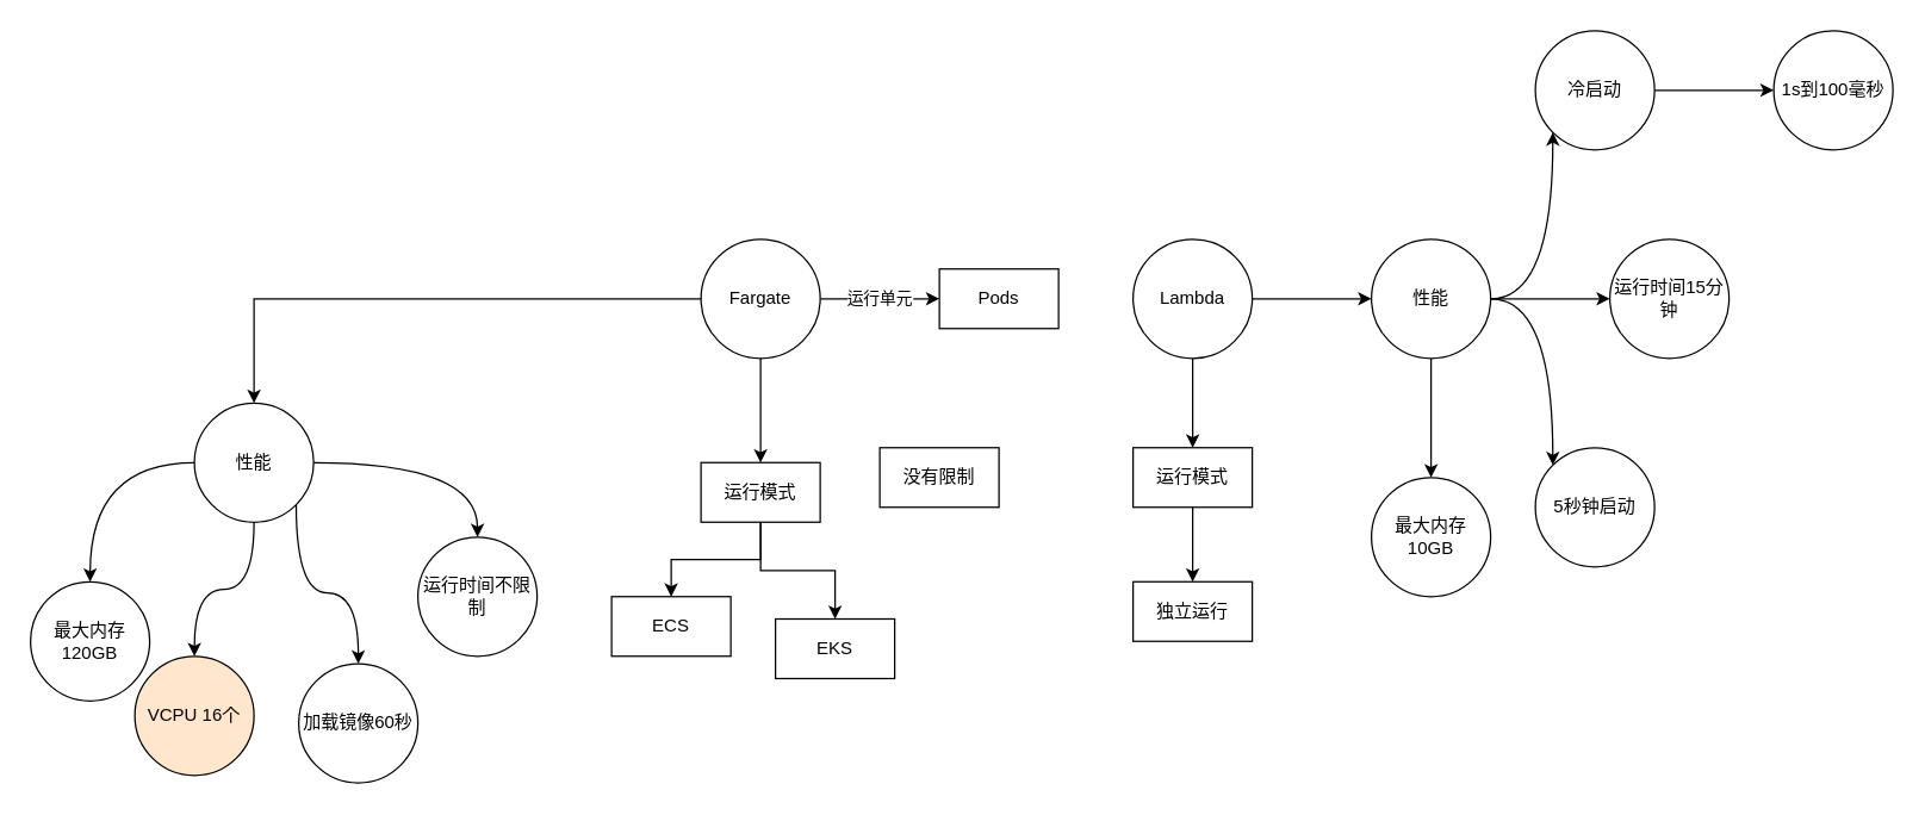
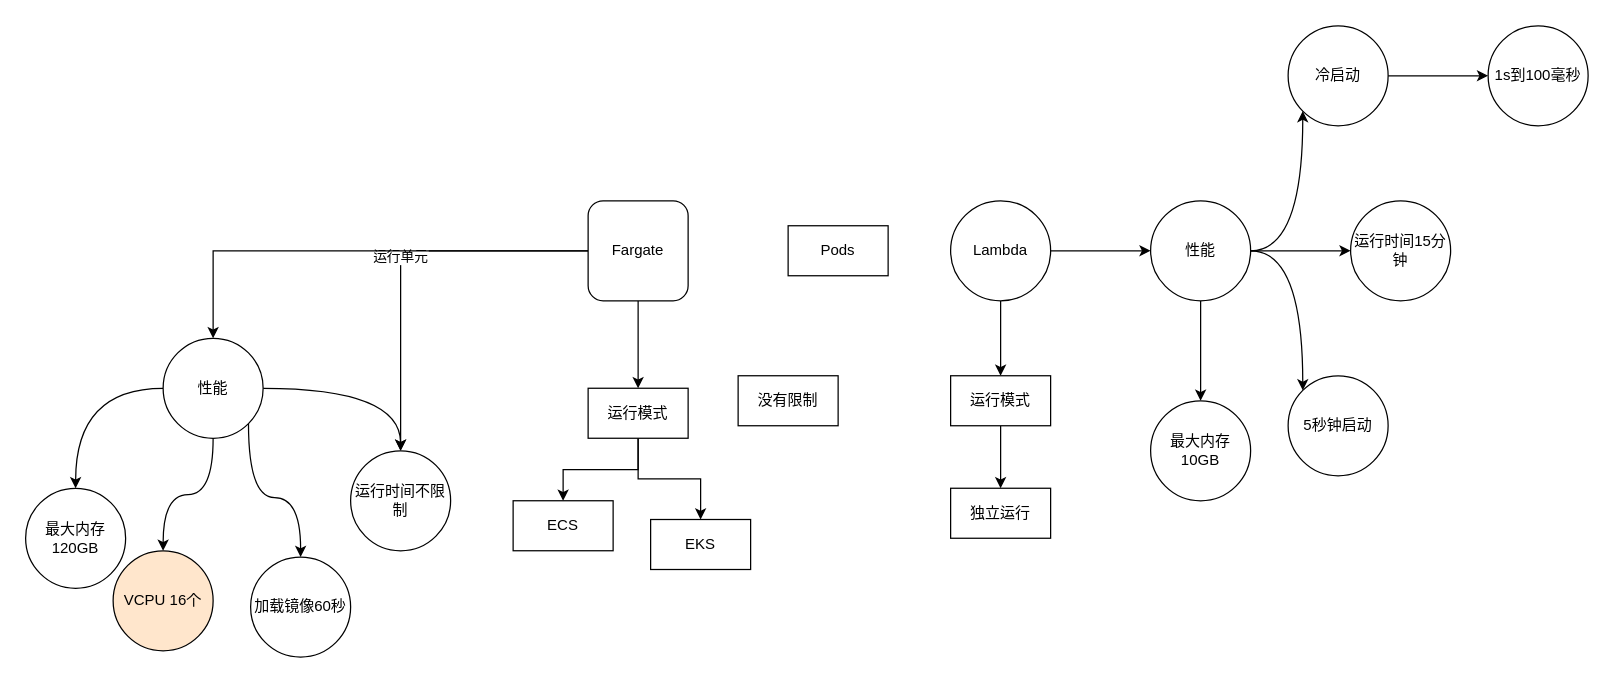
  <mxCell id="0" />
  <mxCell id="1" parent="0" />
  <mxCell id="2" value="" style="edgeStyle=orthogonalEdgeStyle;rounded=0;orthogonalLoop=1;jettySize=auto;html=1;" edge="1" parent="1" source="5" target="11"><mxGeometry relative="1" as="geometry" /></mxCell>
- <mxCell id="3" value="运行单元" style="edgeStyle=orthogonalEdgeStyle;rounded=0;orthogonalLoop=1;jettySize=auto;html=1;entryX=0;entryY=0.5;entryDx=0;entryDy=0;" edge="1" parent="1" source="5" target="17"><mxGeometry relative="1" as="geometry" /></mxCell>
+ <mxCell id="3" value="运行单元" style="edgeStyle=orthogonalEdgeStyle;rounded=0;orthogonalLoop=1;jettySize=auto;html=1;" edge="1" parent="1" source="5" target="33"><mxGeometry relative="1" as="geometry" /></mxCell>
  <mxCell id="4" style="edgeStyle=orthogonalEdgeStyle;rounded=0;orthogonalLoop=1;jettySize=auto;html=1;" edge="1" parent="1" source="5" target="31"><mxGeometry relative="1" as="geometry" /></mxCell>
- <mxCell id="5" value="Fargate" style="ellipse;whiteSpace=wrap;html=1;" vertex="1" parent="1"><mxGeometry x="470" y="160" width="80" height="80" as="geometry" /></mxCell>
+ <mxCell id="5" value="Fargate" style="whiteSpace=wrap;html=1;rounded=1;" vertex="1" parent="1"><mxGeometry x="470" y="160" width="80" height="80" as="geometry" /></mxCell>
  <mxCell id="6" value="" style="edgeStyle=orthogonalEdgeStyle;rounded=0;orthogonalLoop=1;jettySize=auto;html=1;" edge="1" parent="1" source="8" target="15"><mxGeometry relative="1" as="geometry" /></mxCell>
  <mxCell id="7" value="" style="edgeStyle=orthogonalEdgeStyle;rounded=0;orthogonalLoop=1;jettySize=auto;html=1;" edge="1" parent="1" source="8" target="23"><mxGeometry relative="1" as="geometry" /></mxCell>
  <mxCell id="8" value="Lambda" style="ellipse;whiteSpace=wrap;html=1;" vertex="1" parent="1"><mxGeometry x="760" y="160" width="80" height="80" as="geometry" /></mxCell>
  <mxCell id="9" style="edgeStyle=orthogonalEdgeStyle;rounded=0;orthogonalLoop=1;jettySize=auto;html=1;" edge="1" parent="1" source="11" target="12"><mxGeometry relative="1" as="geometry" /></mxCell>
  <mxCell id="10" style="edgeStyle=orthogonalEdgeStyle;rounded=0;orthogonalLoop=1;jettySize=auto;html=1;entryX=0.5;entryY=0;entryDx=0;entryDy=0;" edge="1" parent="1" source="11" target="13"><mxGeometry relative="1" as="geometry" /></mxCell>
  <mxCell id="11" value="运行模式" style="whiteSpace=wrap;html=1;" vertex="1" parent="1"><mxGeometry x="470" y="310" width="80" height="40" as="geometry" /></mxCell>
  <mxCell id="12" value="ECS" style="whiteSpace=wrap;html=1;" vertex="1" parent="1"><mxGeometry x="410" y="400" width="80" height="40" as="geometry" /></mxCell>
  <mxCell id="13" value="EKS" style="whiteSpace=wrap;html=1;" vertex="1" parent="1"><mxGeometry x="520" y="415" width="80" height="40" as="geometry" /></mxCell>
  <mxCell id="14" value="" style="edgeStyle=orthogonalEdgeStyle;rounded=0;orthogonalLoop=1;jettySize=auto;html=1;" edge="1" parent="1" source="15" target="16"><mxGeometry relative="1" as="geometry" /></mxCell>
  <mxCell id="15" value="运行模式" style="whiteSpace=wrap;html=1;" vertex="1" parent="1"><mxGeometry x="760" y="300" width="80" height="40" as="geometry" /></mxCell>
  <mxCell id="16" value="独立运行" style="whiteSpace=wrap;html=1;" vertex="1" parent="1"><mxGeometry x="760" y="390" width="80" height="40" as="geometry" /></mxCell>
  <mxCell id="17" value="Pods" style="whiteSpace=wrap;html=1;" vertex="1" parent="1"><mxGeometry x="630" y="180" width="80" height="40" as="geometry" /></mxCell>
  <mxCell id="18" value="没有限制" style="whiteSpace=wrap;html=1;" vertex="1" parent="1"><mxGeometry x="590" y="300" width="80" height="40" as="geometry" /></mxCell>
  <mxCell id="19" value="" style="edgeStyle=orthogonalEdgeStyle;rounded=0;orthogonalLoop=1;jettySize=auto;html=1;" edge="1" parent="1" source="23" target="24"><mxGeometry relative="1" as="geometry" /></mxCell>
  <mxCell id="20" value="" style="edgeStyle=orthogonalEdgeStyle;rounded=0;orthogonalLoop=1;jettySize=auto;html=1;" edge="1" parent="1" source="23" target="25"><mxGeometry relative="1" as="geometry" /></mxCell>
  <mxCell id="21" style="edgeStyle=orthogonalEdgeStyle;rounded=0;orthogonalLoop=1;jettySize=auto;html=1;entryX=0;entryY=0;entryDx=0;entryDy=0;curved=1;" edge="1" parent="1" source="23" target="26"><mxGeometry relative="1" as="geometry" /></mxCell>
  <mxCell id="22" style="edgeStyle=orthogonalEdgeStyle;rounded=0;orthogonalLoop=1;jettySize=auto;html=1;entryX=0;entryY=1;entryDx=0;entryDy=0;curved=1;" edge="1" parent="1" source="23" target="37"><mxGeometry relative="1" as="geometry" /></mxCell>
  <mxCell id="23" value="性能&lt;br&gt;" style="ellipse;whiteSpace=wrap;html=1;" vertex="1" parent="1"><mxGeometry x="920" y="160" width="80" height="80" as="geometry" /></mxCell>
  <mxCell id="24" value="最大内存10GB" style="ellipse;whiteSpace=wrap;html=1;" vertex="1" parent="1"><mxGeometry x="920" y="320" width="80" height="80" as="geometry" /></mxCell>
  <mxCell id="25" value="运行时间15分钟" style="ellipse;whiteSpace=wrap;html=1;" vertex="1" parent="1"><mxGeometry x="1080" y="160" width="80" height="80" as="geometry" /></mxCell>
  <mxCell id="26" value="5秒钟启动" style="ellipse;whiteSpace=wrap;html=1;" vertex="1" parent="1"><mxGeometry x="1030" y="300" width="80" height="80" as="geometry" /></mxCell>
  <mxCell id="27" value="" style="edgeStyle=orthogonalEdgeStyle;rounded=0;orthogonalLoop=1;jettySize=auto;html=1;curved=1;" edge="1" parent="1" source="31" target="32"><mxGeometry relative="1" as="geometry" /></mxCell>
  <mxCell id="28" value="" style="edgeStyle=orthogonalEdgeStyle;rounded=0;orthogonalLoop=1;jettySize=auto;html=1;curved=1;" edge="1" parent="1" source="31" target="33"><mxGeometry relative="1" as="geometry" /></mxCell>
  <mxCell id="29" style="edgeStyle=orthogonalEdgeStyle;rounded=0;orthogonalLoop=1;jettySize=auto;html=1;entryX=0.5;entryY=0;entryDx=0;entryDy=0;curved=1;" edge="1" parent="1" source="31" target="34"><mxGeometry relative="1" as="geometry" /></mxCell>
  <mxCell id="30" style="edgeStyle=orthogonalEdgeStyle;rounded=0;orthogonalLoop=1;jettySize=auto;html=1;exitX=1;exitY=1;exitDx=0;exitDy=0;curved=1;" edge="1" parent="1" source="31" target="35"><mxGeometry relative="1" as="geometry" /></mxCell>
  <mxCell id="31" value="性能&lt;br&gt;" style="ellipse;whiteSpace=wrap;html=1;" vertex="1" parent="1"><mxGeometry x="130" y="270" width="80" height="80" as="geometry" /></mxCell>
  <mxCell id="32" value="最大内存120GB" style="ellipse;whiteSpace=wrap;html=1;" vertex="1" parent="1"><mxGeometry x="20" y="390" width="80" height="80" as="geometry" /></mxCell>
  <mxCell id="33" value="运行时间不限制" style="ellipse;whiteSpace=wrap;html=1;" vertex="1" parent="1"><mxGeometry x="280" y="360" width="80" height="80" as="geometry" /></mxCell>
  <mxCell id="34" value="VCPU 16个" style="ellipse;whiteSpace=wrap;html=1;fillColor=#ffe6cc;" vertex="1" parent="1"><mxGeometry x="90" y="440" width="80" height="80" as="geometry" /></mxCell>
  <mxCell id="35" value="加载镜像60秒" style="ellipse;whiteSpace=wrap;html=1;" vertex="1" parent="1"><mxGeometry x="200" y="445" width="80" height="80" as="geometry" /></mxCell>
  <mxCell id="36" value="" style="edgeStyle=orthogonalEdgeStyle;rounded=0;orthogonalLoop=1;jettySize=auto;html=1;" edge="1" parent="1" source="37" target="38"><mxGeometry relative="1" as="geometry" /></mxCell>
  <mxCell id="37" value="冷启动" style="ellipse;whiteSpace=wrap;html=1;" vertex="1" parent="1"><mxGeometry x="1030" y="20" width="80" height="80" as="geometry" /></mxCell>
  <mxCell id="38" value="1s到100毫秒" style="ellipse;whiteSpace=wrap;html=1;" vertex="1" parent="1"><mxGeometry x="1190" y="20" width="80" height="80" as="geometry" /></mxCell>
